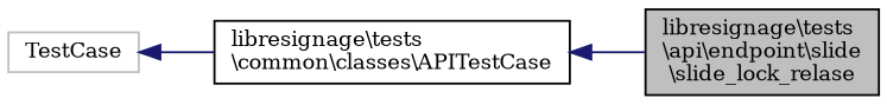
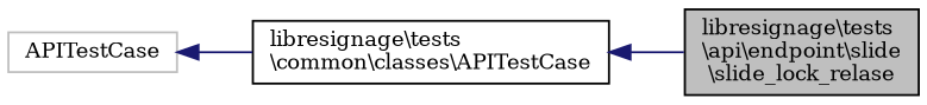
  digraph {
    rankdir=LR
    fontname="DejaVu Serif"
    node [color=black fillcolor=white fontname="DejaVu Serif" fontsize=10 shape=record style=filled]
    edge [color=midnightblue dir=back fontname="DejaVu Serif" fontsize=10 labelfontname=Helvetica labelfontsize=10 style=solid]
    n1 [fillcolor=grey75 fontcolor=black height=0.2 label="libresignage\\tests\l\\api\\endpoint\\slide\l\\slide_lock_relase" width=0.4]
    n2 [height=0.2 label="libresignage\\tests\l\\common\\classes\\APITestCase" width=0.4]
-   n3 [color=grey75 height=0.2 label=TestCase width=0.4]
+   n3 [color=grey75 height=0.2 label=APITestCase width=0.4]
    n2 -> n1
    n3 -> n2
  }
